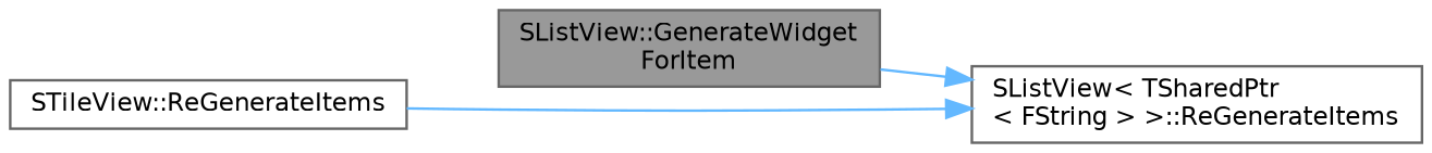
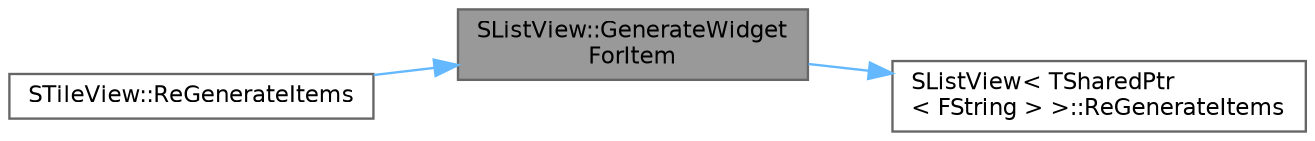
  digraph {
    rankdir=RL
    node [color=grey40 fillcolor=white fontname=Helvetica fontsize=10 shape=box style=filled]
    edge [color=steelblue1 dir=back fontname=Helvetica fontsize=10 labelfontname=Helvetica labelfontsize=10 style=solid]
    n1 [color=gray40 fillcolor=grey60 fontcolor=black height=0.2 label="SListView::GenerateWidget\lForItem" width=0.4]
    n2 [height=0.2 label="STileView::ReGenerateItems" width=0.4]
    n3 [height=0.2 label="SListView\< TSharedPtr\l\< FString \> \>::ReGenerateItems" width=0.4]
-   n3 -> n2
+   n1 -> n2
    n3 -> n1
  }
